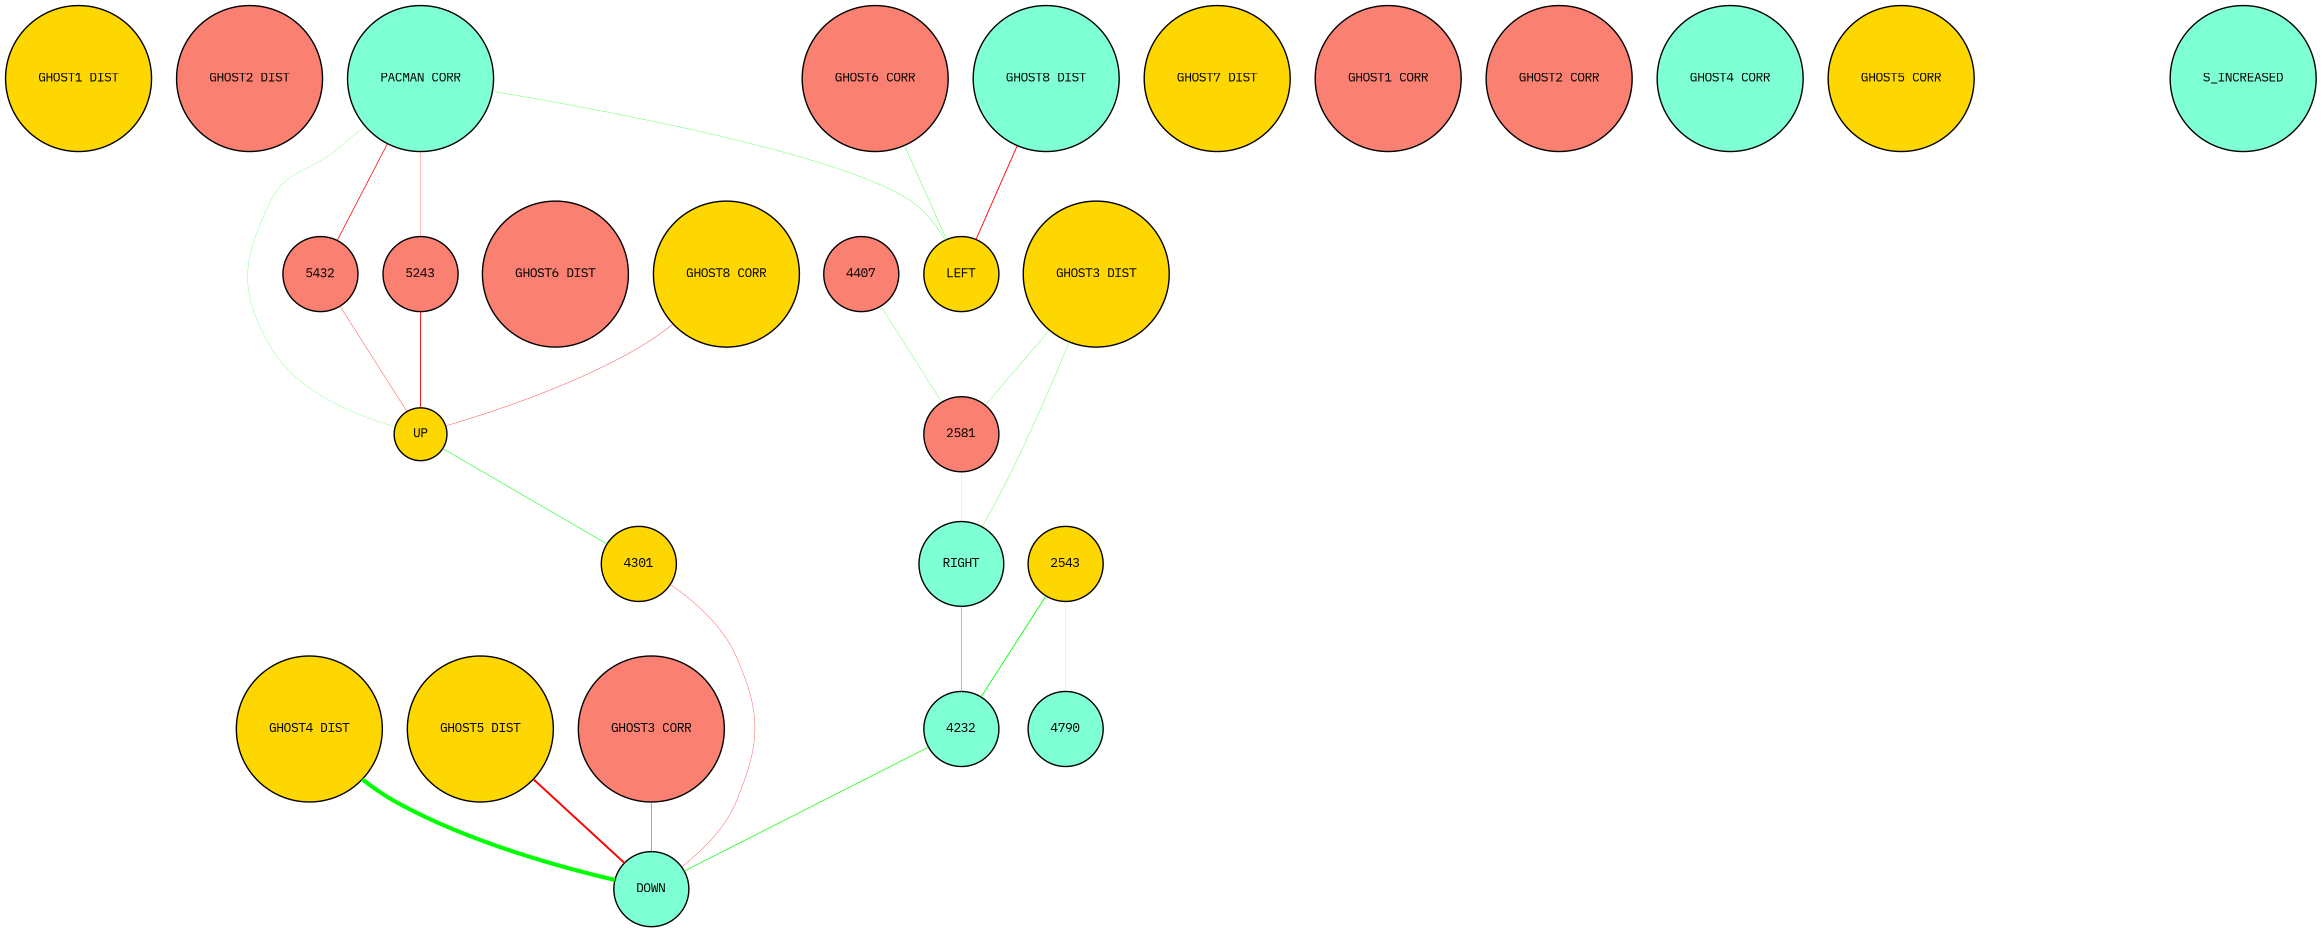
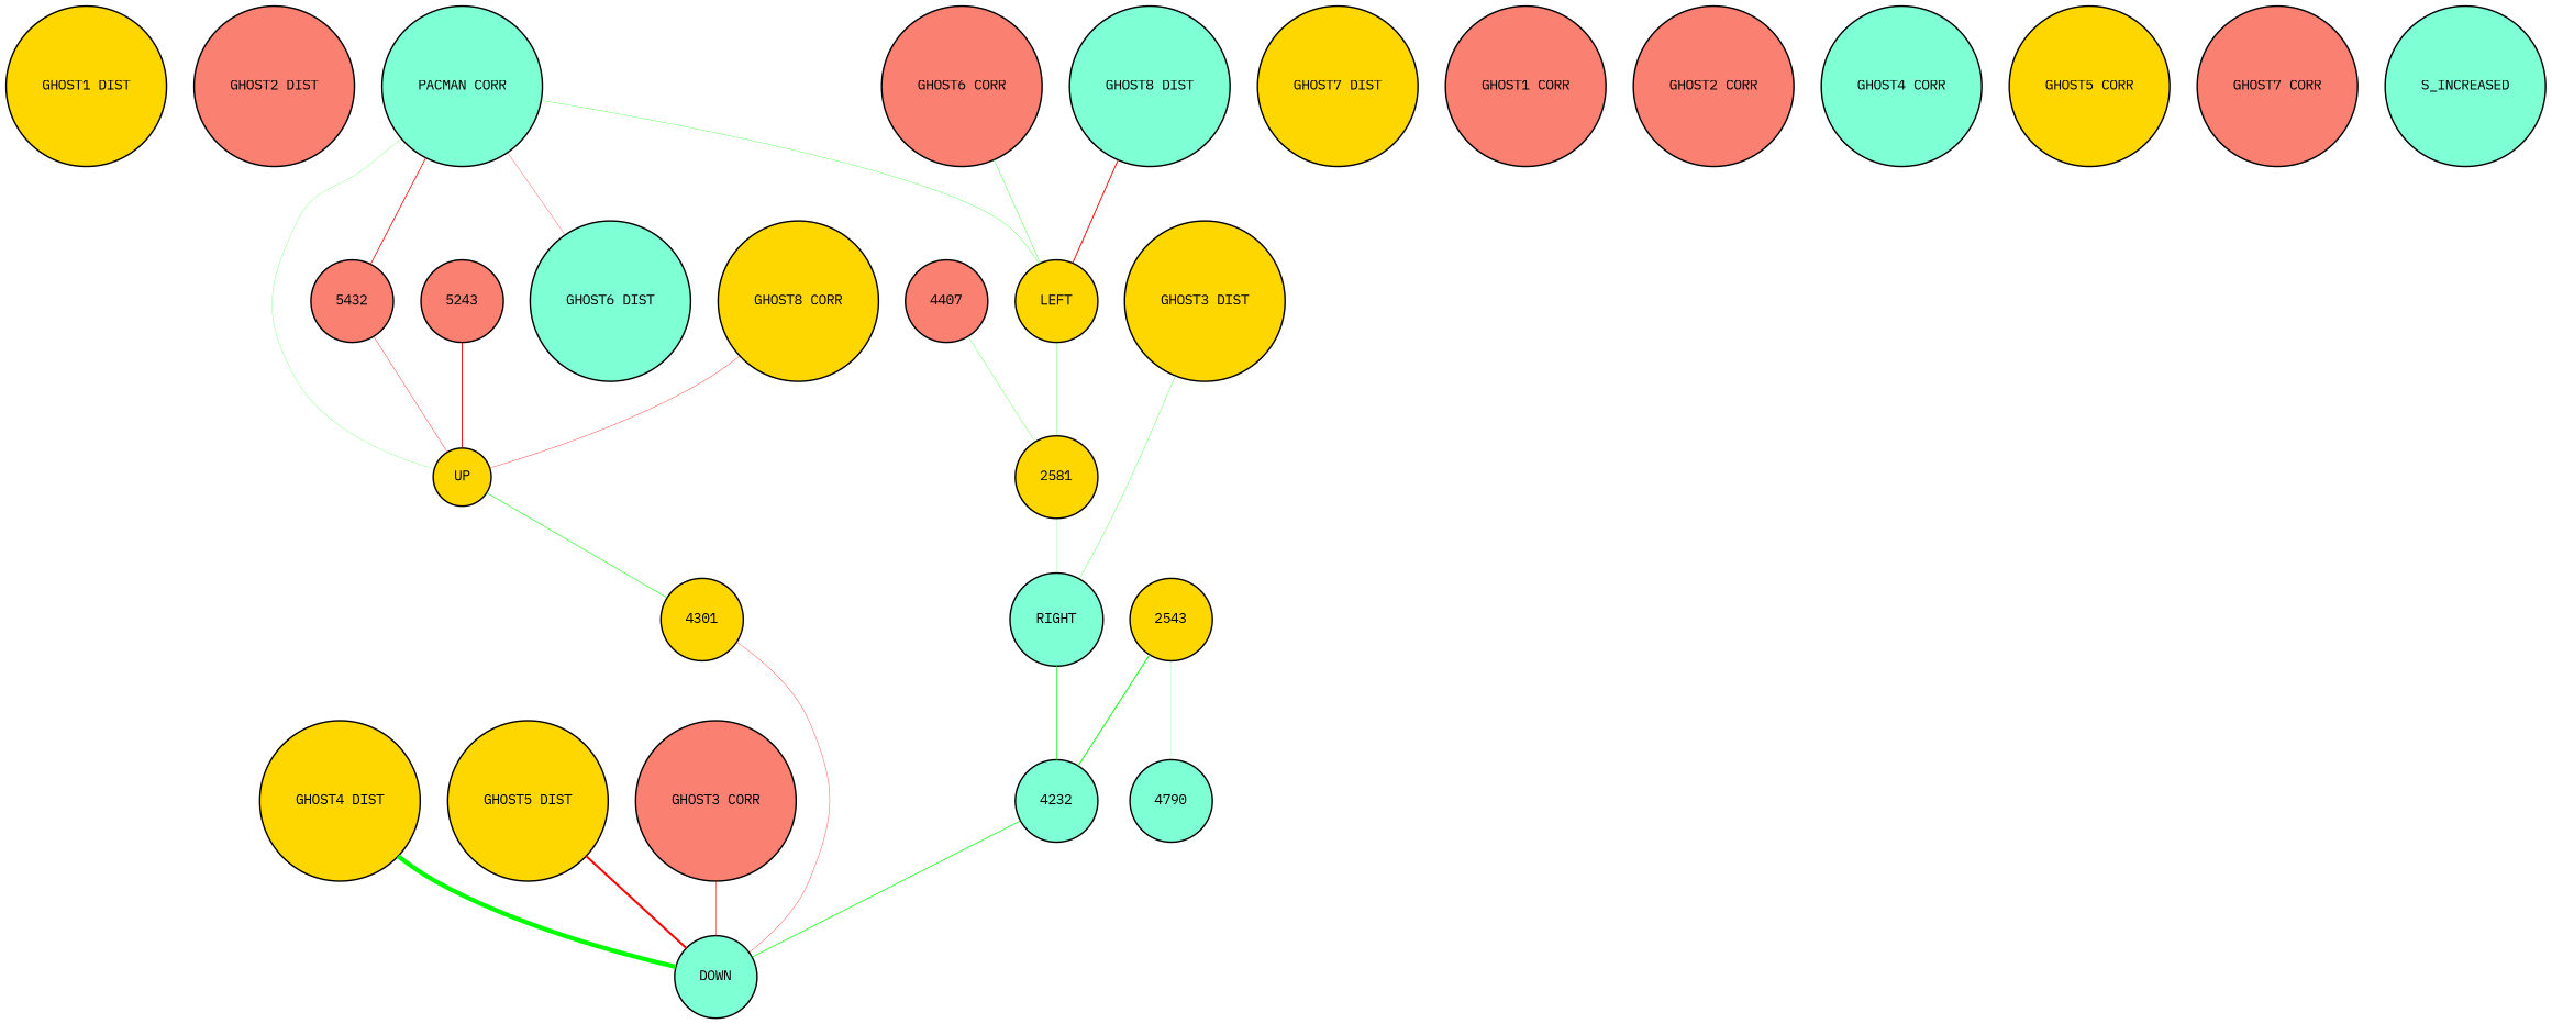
  digraph {
    fontname="IBM Plex Mono"
    node [bgcolor=black fillcolor=gold fontname="IBM Plex Mono" fontsize=9 shape=circle style=filled]
    edge [arrowhead=none color=green fontname="IBM Plex Mono" style=solid]
    "GHOST1 DIST" [height=0.2 width=0.2]
    "GHOST2 DIST" [fillcolor=salmon height=0.2 width=0.2]
    "GHOST3 DIST" [height=0.2 width=0.2]
    RIGHT [fillcolor=aquamarine height=0.2 width=0.2]
    4232 [fillcolor=aquamarine height=0.2 width=0.2]
    "GHOST4 DIST" [height=0.2 width=0.2]
    DOWN [fillcolor=aquamarine height=0.2 width=0.2]
    "GHOST5 DIST" [height=0.2 width=0.2]
-   "GHOST6 DIST" [fillcolor=salmon height=0.2 width=0.2]
+   "GHOST6 DIST" [fillcolor=aquamarine height=0.2 width=0.2]
    "GHOST7 DIST" [height=0.2 width=0.2]
    "GHOST8 DIST" [fillcolor=aquamarine height=0.2 width=0.2]
    LEFT [height=0.2 width=0.2]
-   2581 [fillcolor=salmon height=0.2 width=0.2]
+   2581 [height=0.2 width=0.2]
    "GHOST1 CORR" [fillcolor=salmon height=0.2 width=0.2]
    "GHOST2 CORR" [fillcolor=salmon height=0.2 width=0.2]
    "GHOST3 CORR" [fillcolor=salmon height=0.2 width=0.2]
    "GHOST4 CORR" [fillcolor=aquamarine height=0.2 width=0.2]
    "GHOST5 CORR" [height=0.2 width=0.2]
    "GHOST6 CORR" [fillcolor=salmon height=0.2 width=0.2]
+   "GHOST7 CORR" [fillcolor=salmon height=0.2 width=0.2]
    "GHOST8 CORR" [height=0.2 width=0.2]
    UP [height=0.2 width=0.2]
    4301 [height=0.2 width=0.2]
    "PACMAN CORR" [fillcolor=aquamarine height=0.2 width=0.2]
    5432 [fillcolor=salmon height=0.2 width=0.2]
    5243 [fillcolor=salmon height=0.2 width=0.2]
    S_INCREASED [fillcolor=aquamarine height=0.2 width=0.2]
    2543 [height=0.2 width=0.2]
    4790 [fillcolor=aquamarine height=0.2 width=0.2]
    4407 [fillcolor=salmon height=0.2 width=0.2]
    "GHOST3 DIST" -> RIGHT [penwidth=0.20848861414209155]
    RIGHT -> 4232 [penwidth=0.4638522003503742]
    4232 -> DOWN [penwidth=0.49424441293513455]
    "GHOST4 DIST" -> DOWN [penwidth=2.941114797215065]
    "GHOST5 DIST" -> DOWN [color=red penwidth=1.392788299948065]
    "GHOST8 DIST" -> LEFT [color=red penwidth=0.6447646630821153]
-   "GHOST3 DIST" -> 2581 [penwidth=0.19559571941746978]
+   LEFT -> 2581 [penwidth=0.19559571941746978]
    2581 -> RIGHT [penwidth=0.10495612493497737]
    "GHOST3 CORR" -> DOWN [color=red penwidth=0.344537207024332]
    "GHOST6 CORR" -> LEFT [penwidth=0.2426440683337688]
    "GHOST8 CORR" -> UP [color=red penwidth=0.24755756833458006]
    UP -> 4301 [penwidth=0.3841980664972511]
    4301 -> DOWN [color=red penwidth=0.2188038573101329]
    "PACMAN CORR" -> LEFT [penwidth=0.20743802332452554]
    "PACMAN CORR" -> UP [penwidth=0.14509668986845592]
    "PACMAN CORR" -> 5432 [color=red penwidth=0.5377392785237689]
-   "PACMAN CORR" -> 5243 [color=red penwidth=0.18956244494885055]
+   "PACMAN CORR" -> "GHOST6 DIST" [color=red penwidth=0.18956244494885055]
    5432 -> UP [color=red penwidth=0.2526781165411487]
    5243 -> UP [color=red penwidth=0.6325883139766006]
    2543 -> 4232 [penwidth=0.6315820645710589]
    2543 -> 4790 [penwidth=0.10304223402304014]
    4407 -> 2581 [penwidth=0.19577401867889496]
  }
